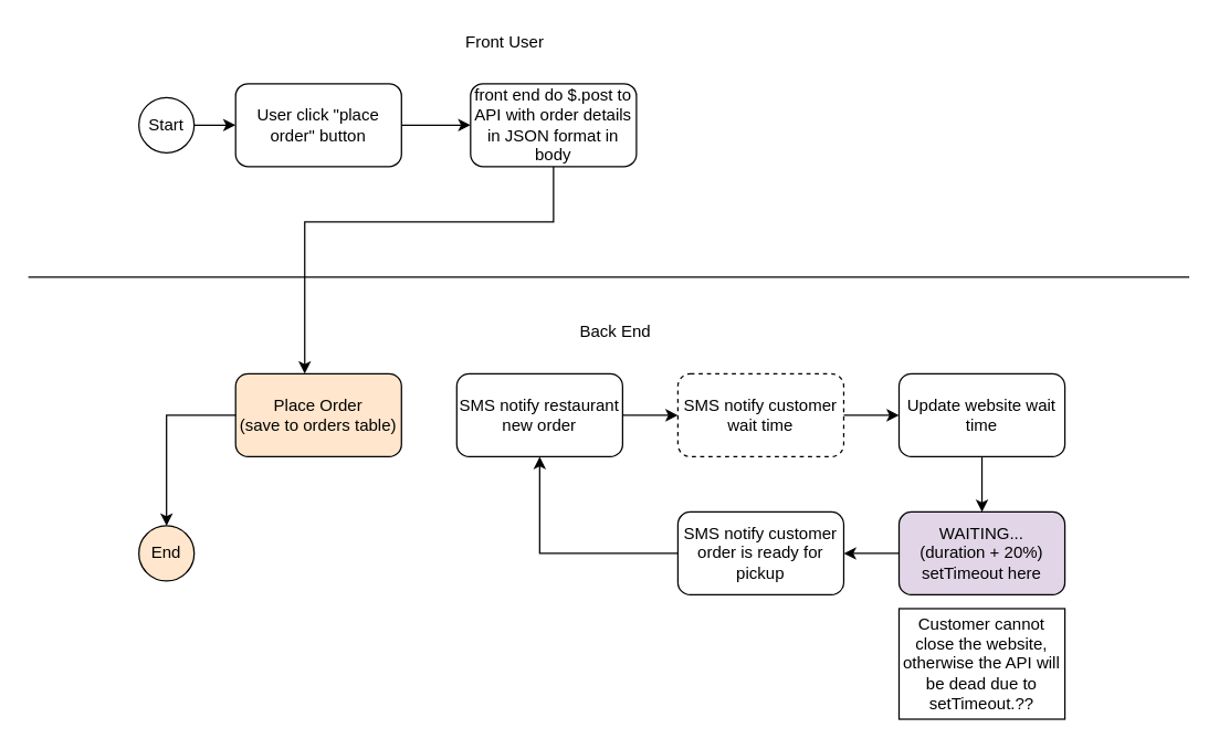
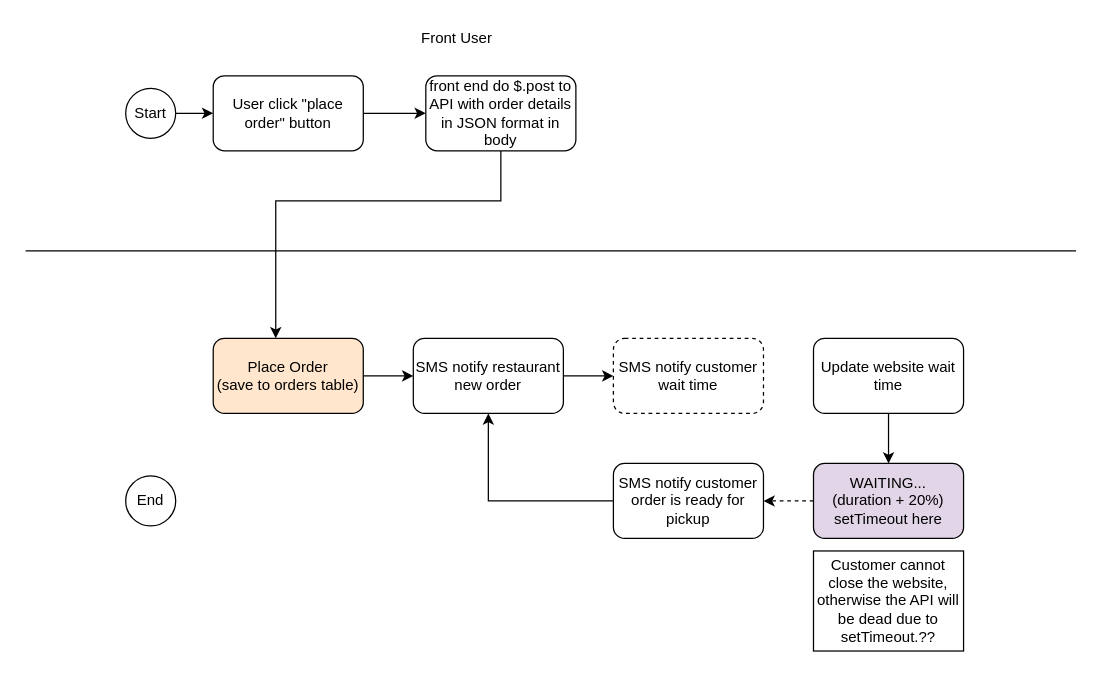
  <mxCell id="0" />
  <mxCell id="1" parent="0" />
- <mxCell id="2" value="Back End" style="text;html=1;strokeColor=none;fillColor=none;align=center;verticalAlign=middle;whiteSpace=wrap;rounded=0;" parent="1" vertex="1"><mxGeometry x="410" y="230" width="70" height="20" as="geometry" /></mxCell>
  <mxCell id="3" value="Front User" style="text;html=1;strokeColor=none;fillColor=none;align=center;verticalAlign=middle;whiteSpace=wrap;rounded=0;" parent="1" vertex="1"><mxGeometry x="320" y="20" width="90" height="20" as="geometry" /></mxCell>
  <mxCell id="4" value="" style="edgeStyle=orthogonalEdgeStyle;rounded=0;orthogonalLoop=1;jettySize=auto;html=1;" parent="1" source="5" target="7" edge="1"><mxGeometry relative="1" as="geometry" /></mxCell>
  <mxCell id="5" value="Start" style="ellipse;whiteSpace=wrap;html=1;aspect=fixed;" parent="1" vertex="1"><mxGeometry x="100" y="70" width="40" height="40" as="geometry" /></mxCell>
  <mxCell id="6" value="" style="edgeStyle=orthogonalEdgeStyle;rounded=0;orthogonalLoop=1;jettySize=auto;html=1;" parent="1" source="7" target="9" edge="1"><mxGeometry relative="1" as="geometry" /></mxCell>
  <mxCell id="7" value="User click &quot;place order&quot; button" style="rounded=1;whiteSpace=wrap;html=1;" parent="1" vertex="1"><mxGeometry x="170" y="60" width="120" height="60" as="geometry" /></mxCell>
  <mxCell id="8" style="edgeStyle=orthogonalEdgeStyle;rounded=0;orthogonalLoop=1;jettySize=auto;html=1;" parent="1" source="9" edge="1"><mxGeometry relative="1" as="geometry"><mxPoint x="220" y="270" as="targetPoint" /><Array as="points"><mxPoint x="400" y="160" /><mxPoint x="220" y="160" /></Array></mxGeometry></mxCell>
  <mxCell id="9" value="front end do $.post to API with order details in JSON format in body" style="rounded=1;whiteSpace=wrap;html=1;" parent="1" vertex="1"><mxGeometry x="340" y="60" width="120" height="60" as="geometry" /></mxCell>
  <mxCell id="10" value="Place Order&lt;br&gt;(save to orders table)" style="rounded=1;whiteSpace=wrap;html=1;fillColor=#ffe6cc;" parent="1" vertex="1"><mxGeometry x="170" y="270" width="120" height="60" as="geometry" /></mxCell>
  <mxCell id="11" value="SMS notify customer wait time" style="rounded=1;whiteSpace=wrap;html=1;dashed=1;" parent="1" vertex="1"><mxGeometry x="490" y="270" width="120" height="60" as="geometry" /></mxCell>
  <mxCell id="12" value="WAITING...&lt;br&gt;(duration + 20%)&lt;br&gt;setTimeout here" style="rounded=1;whiteSpace=wrap;html=1;fillColor=#e1d5e7;" parent="1" vertex="1"><mxGeometry x="650" y="370" width="120" height="60" as="geometry" /></mxCell>
  <mxCell id="13" value="SMS notify customer order is ready for pickup" style="rounded=1;whiteSpace=wrap;html=1;" parent="1" vertex="1"><mxGeometry x="490" y="370" width="120" height="60" as="geometry" /></mxCell>
- <mxCell id="14" value="" style="edgeStyle=orthogonalEdgeStyle;rounded=0;orthogonalLoop=1;jettySize=auto;html=1;" parent="1" source="12" target="13" edge="1"><mxGeometry x="80" y="270" as="geometry" /></mxCell>
- <mxCell id="15" value="End" style="ellipse;whiteSpace=wrap;html=1;aspect=fixed;fillColor=#ffe6cc;" parent="1" vertex="1"><mxGeometry x="100" y="380" width="40" height="40" as="geometry" /></mxCell>
+ <mxCell id="14" value="" style="edgeStyle=orthogonalEdgeStyle;rounded=0;orthogonalLoop=1;jettySize=auto;html=1;dashed=1;" parent="1" source="12" target="13" edge="1"><mxGeometry x="80" y="270" as="geometry" /></mxCell>
+ <mxCell id="15" value="End" style="ellipse;whiteSpace=wrap;html=1;aspect=fixed;" parent="1" vertex="1"><mxGeometry x="100" y="380" width="40" height="40" as="geometry" /></mxCell>
  <mxCell id="16" value="" style="edgeStyle=orthogonalEdgeStyle;rounded=0;orthogonalLoop=1;jettySize=auto;html=1;" parent="1" source="13" target="18" edge="1"><mxGeometry x="80" y="270" as="geometry" /></mxCell>
  <mxCell id="17" value="" style="edgeStyle=orthogonalEdgeStyle;rounded=0;orthogonalLoop=1;jettySize=auto;html=1;" parent="1" source="18" target="11" edge="1"><mxGeometry x="80" y="270" as="geometry" /></mxCell>
  <mxCell id="18" value="SMS notify restaurant new order" style="rounded=1;whiteSpace=wrap;html=1;" parent="1" vertex="1"><mxGeometry x="330" y="270" width="120" height="60" as="geometry" /></mxCell>
- <mxCell id="19" style="edgeStyle=orthogonalEdgeStyle;rounded=0;orthogonalLoop=1;jettySize=auto;html=1;" parent="1" source="10" target="15" edge="1"><mxGeometry x="80" y="270" as="geometry"><mxPoint x="360" y="300" as="targetPoint" /></mxGeometry></mxCell>
+ <mxCell id="19" style="edgeStyle=orthogonalEdgeStyle;rounded=0;orthogonalLoop=1;jettySize=auto;html=1;entryX=0;entryY=0.5;entryDx=0;entryDy=0;" parent="1" source="10" target="18" edge="1"><mxGeometry x="80" y="270" as="geometry"><mxPoint x="360" y="300" as="targetPoint" /></mxGeometry></mxCell>
  <mxCell id="20" value="" style="edgeStyle=orthogonalEdgeStyle;rounded=0;orthogonalLoop=1;jettySize=auto;html=1;" parent="1" source="21" target="12" edge="1"><mxGeometry x="80" y="270" as="geometry" /></mxCell>
  <mxCell id="21" value="Update website wait time" style="rounded=1;whiteSpace=wrap;html=1;" parent="1" vertex="1"><mxGeometry x="650" y="270" width="120" height="60" as="geometry" /></mxCell>
- <mxCell id="22" value="" style="edgeStyle=orthogonalEdgeStyle;rounded=0;orthogonalLoop=1;jettySize=auto;html=1;" parent="1" source="11" target="21" edge="1"><mxGeometry x="80" y="270" as="geometry" /></mxCell>
  <mxCell id="23" value="" style="endArrow=none;html=1;" parent="1" edge="1"><mxGeometry width="50" height="50" relative="1" as="geometry"><mxPoint y="200" as="sourcePoint" x="20" /><mxPoint x="860" y="200" as="targetPoint" /></mxGeometry></mxCell>
  <mxCell id="24" value="Customer cannot close the website, otherwise the API will be dead due to setTimeout.??" style="rounded=0;whiteSpace=wrap;html=1;" parent="1" vertex="1"><mxGeometry x="650" y="440" width="120" height="80" as="geometry" /></mxCell>
